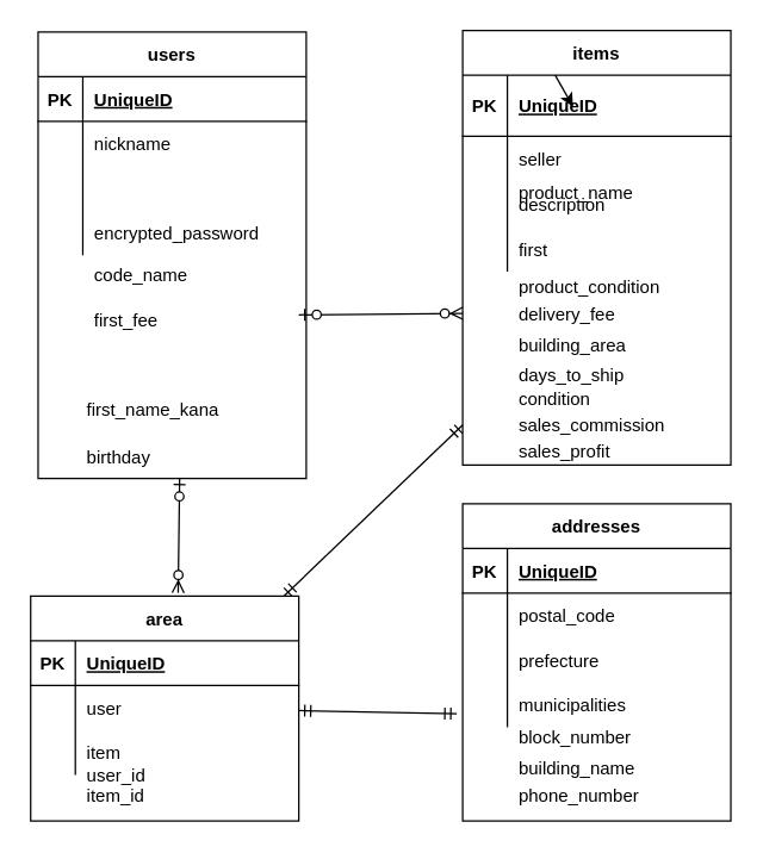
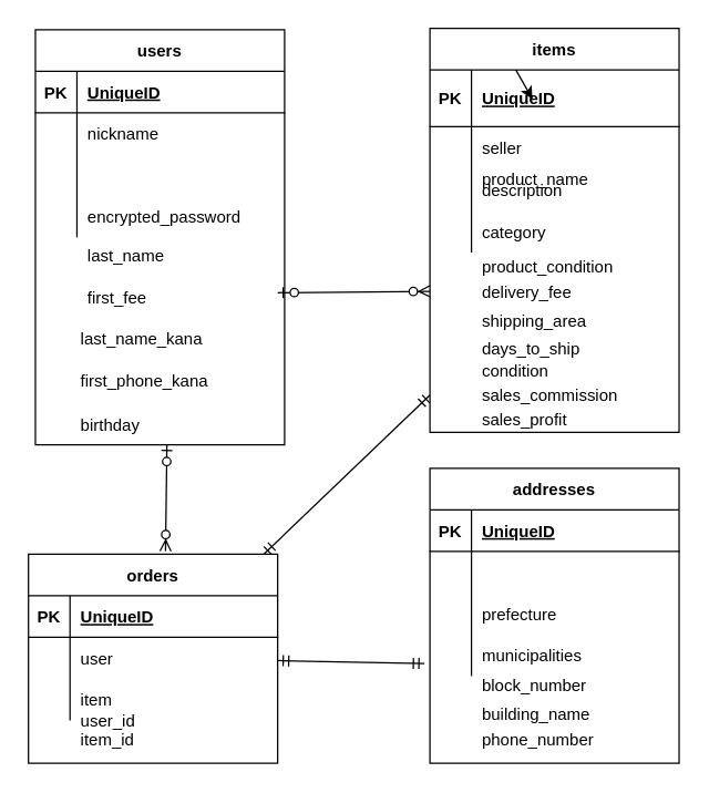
  <mxCell id="0" />
  <mxCell id="1" parent="0" />
  <mxCell id="2" value="users" style="shape=table;startSize=30;container=1;collapsible=1;childLayout=tableLayout;fixedRows=1;rowLines=0;fontStyle=1;align=center;resizeLast=1;" vertex="1" parent="1"><mxGeometry x="25" y="21" width="180" height="300" as="geometry" /></mxCell>
  <mxCell id="3" value="" style="shape=partialRectangle;collapsible=0;dropTarget=0;pointerEvents=0;fillColor=none;top=0;left=0;bottom=1;right=0;points=[[0,0.5],[1,0.5]];portConstraint=eastwest;" vertex="1" parent="2"><mxGeometry y="30" width="180" height="30" as="geometry" /></mxCell>
  <mxCell id="4" value="PK" style="shape=partialRectangle;connectable=0;fillColor=none;top=0;left=0;bottom=0;right=0;fontStyle=1;overflow=hidden;" vertex="1" parent="3"><mxGeometry width="30" height="30" as="geometry" /></mxCell>
  <mxCell id="5" value="UniqueID" style="shape=partialRectangle;connectable=0;fillColor=none;top=0;left=0;bottom=0;right=0;align=left;spacingLeft=6;fontStyle=5;overflow=hidden;" vertex="1" parent="3"><mxGeometry x="30" width="150" height="30" as="geometry" /></mxCell>
  <mxCell id="6" value="" style="shape=partialRectangle;collapsible=0;dropTarget=0;pointerEvents=0;fillColor=none;top=0;left=0;bottom=0;right=0;points=[[0,0.5],[1,0.5]];portConstraint=eastwest;" vertex="1" parent="2"><mxGeometry y="60" width="180" height="30" as="geometry" /></mxCell>
  <mxCell id="7" value="" style="shape=partialRectangle;connectable=0;fillColor=none;top=0;left=0;bottom=0;right=0;editable=1;overflow=hidden;" vertex="1" parent="6"><mxGeometry width="30" height="30" as="geometry" /></mxCell>
  <mxCell id="8" value="nickname" style="shape=partialRectangle;connectable=0;fillColor=none;top=0;left=0;bottom=0;right=0;align=left;spacingLeft=6;overflow=hidden;" vertex="1" parent="6"><mxGeometry x="30" width="150" height="30" as="geometry" /></mxCell>
  <mxCell id="9" value="" style="shape=partialRectangle;collapsible=0;dropTarget=0;pointerEvents=0;fillColor=none;top=0;left=0;bottom=0;right=0;points=[[0,0.5],[1,0.5]];portConstraint=eastwest;" vertex="1" parent="2"><mxGeometry y="90" width="180" height="30" as="geometry" /></mxCell>
  <mxCell id="10" value="" style="shape=partialRectangle;connectable=0;fillColor=none;top=0;left=0;bottom=0;right=0;editable=1;overflow=hidden;" vertex="1" parent="9"><mxGeometry width="30" height="30" as="geometry" /></mxCell>
  <mxCell id="11" value="" style="shape=partialRectangle;collapsible=0;dropTarget=0;pointerEvents=0;fillColor=none;top=0;left=0;bottom=0;right=0;points=[[0,0.5],[1,0.5]];portConstraint=eastwest;" vertex="1" parent="2"><mxGeometry y="120" width="180" height="30" as="geometry" /></mxCell>
  <mxCell id="12" value="" style="shape=partialRectangle;connectable=0;fillColor=none;top=0;left=0;bottom=0;right=0;editable=1;overflow=hidden;" vertex="1" parent="11"><mxGeometry width="30" height="30" as="geometry" /></mxCell>
  <mxCell id="13" value="encrypted_password" style="shape=partialRectangle;connectable=0;fillColor=none;top=0;left=0;bottom=0;right=0;align=left;spacingLeft=6;overflow=hidden;" vertex="1" parent="11"><mxGeometry x="30" width="150" height="30" as="geometry" /></mxCell>
  <mxCell id="14" style="edgeStyle=none;html=1;exitX=0.25;exitY=0;exitDx=0;exitDy=0;" edge="1" parent="1" source="15"><mxGeometry relative="1" as="geometry"><mxPoint x="384" y="71" as="targetPoint" /></mxGeometry></mxCell>
  <mxCell id="15" value="items" style="shape=table;startSize=30;container=1;collapsible=1;childLayout=tableLayout;fixedRows=1;rowLines=0;fontStyle=1;align=center;resizeLast=1;" vertex="1" parent="1"><mxGeometry x="310" y="20" width="180" height="292" as="geometry" /></mxCell>
  <mxCell id="16" value="" style="shape=partialRectangle;collapsible=0;dropTarget=0;pointerEvents=0;fillColor=none;top=0;left=0;bottom=1;right=0;points=[[0,0.5],[1,0.5]];portConstraint=eastwest;" vertex="1" parent="15"><mxGeometry y="30" width="180" height="41" as="geometry" /></mxCell>
  <mxCell id="17" value="PK" style="shape=partialRectangle;connectable=0;fillColor=none;top=0;left=0;bottom=0;right=0;fontStyle=1;overflow=hidden;" vertex="1" parent="16"><mxGeometry width="30" height="41" as="geometry" /></mxCell>
  <mxCell id="18" value="UniqueID" style="shape=partialRectangle;connectable=0;fillColor=none;top=0;left=0;bottom=0;right=0;align=left;spacingLeft=6;fontStyle=5;overflow=hidden;" vertex="1" parent="16"><mxGeometry x="30" width="150" height="41" as="geometry" /></mxCell>
  <mxCell id="19" value="" style="shape=partialRectangle;collapsible=0;dropTarget=0;pointerEvents=0;fillColor=none;top=0;left=0;bottom=0;right=0;points=[[0,0.5],[1,0.5]];portConstraint=eastwest;" vertex="1" parent="15"><mxGeometry y="71" width="180" height="31" as="geometry" /></mxCell>
  <mxCell id="20" value="" style="shape=partialRectangle;connectable=0;fillColor=none;top=0;left=0;bottom=0;right=0;editable=1;overflow=hidden;" vertex="1" parent="19"><mxGeometry width="30" height="31" as="geometry" /></mxCell>
  <mxCell id="21" value="seller" style="shape=partialRectangle;connectable=0;fillColor=none;top=0;left=0;bottom=0;right=0;align=left;spacingLeft=6;overflow=hidden;" vertex="1" parent="19"><mxGeometry x="30" width="150" height="31" as="geometry" /></mxCell>
  <mxCell id="22" value="" style="shape=partialRectangle;collapsible=0;dropTarget=0;pointerEvents=0;fillColor=none;top=0;left=0;bottom=0;right=0;points=[[0,0.5],[1,0.5]];portConstraint=eastwest;" vertex="1" parent="15"><mxGeometry y="102" width="180" height="30" as="geometry" /></mxCell>
  <mxCell id="23" value="" style="shape=partialRectangle;connectable=0;fillColor=none;top=0;left=0;bottom=0;right=0;editable=1;overflow=hidden;" vertex="1" parent="22"><mxGeometry width="30" height="30" as="geometry" /></mxCell>
  <mxCell id="24" value="description" style="shape=partialRectangle;connectable=0;fillColor=none;top=0;left=0;bottom=0;right=0;align=left;spacingLeft=6;overflow=hidden;" vertex="1" parent="22"><mxGeometry x="30" width="150" height="30" as="geometry" /></mxCell>
  <mxCell id="25" value="" style="shape=partialRectangle;collapsible=0;dropTarget=0;pointerEvents=0;fillColor=none;top=0;left=0;bottom=0;right=0;points=[[0,0.5],[1,0.5]];portConstraint=eastwest;" vertex="1" parent="15"><mxGeometry y="132" width="180" height="30" as="geometry" /></mxCell>
  <mxCell id="26" value="" style="shape=partialRectangle;connectable=0;fillColor=none;top=0;left=0;bottom=0;right=0;editable=1;overflow=hidden;" vertex="1" parent="25"><mxGeometry width="30" height="30" as="geometry" /></mxCell>
- <mxCell id="27" value="first" style="shape=partialRectangle;connectable=0;fillColor=none;top=0;left=0;bottom=0;right=0;align=left;spacingLeft=6;overflow=hidden;" vertex="1" parent="25"><mxGeometry x="30" width="150" height="30" as="geometry" /></mxCell>
- <mxCell id="28" value="code_name" style="shape=partialRectangle;connectable=0;fillColor=none;top=0;left=0;bottom=0;right=0;align=left;spacingLeft=6;overflow=hidden;" vertex="1" parent="1"><mxGeometry x="55" y="169" width="150" height="30" as="geometry" /></mxCell>
+ <mxCell id="27" value="category" style="shape=partialRectangle;connectable=0;fillColor=none;top=0;left=0;bottom=0;right=0;align=left;spacingLeft=6;overflow=hidden;" vertex="1" parent="25"><mxGeometry x="30" width="150" height="30" as="geometry" /></mxCell>
+ <mxCell id="28" value="last_name" style="shape=partialRectangle;connectable=0;fillColor=none;top=0;left=0;bottom=0;right=0;align=left;spacingLeft=6;overflow=hidden;" vertex="1" parent="1"><mxGeometry x="55" y="169" width="150" height="30" as="geometry" /></mxCell>
  <mxCell id="29" value="first_fee" style="shape=partialRectangle;connectable=0;fillColor=none;top=0;left=0;bottom=0;right=0;align=left;spacingLeft=6;overflow=hidden;" vertex="1" parent="1"><mxGeometry x="55" y="199" width="150" height="30" as="geometry" /></mxCell>
- <mxCell id="31" value="first_name_kana" style="shape=partialRectangle;connectable=0;fillColor=none;top=0;left=0;bottom=0;right=0;align=left;spacingLeft=6;overflow=hidden;" vertex="1" parent="1"><mxGeometry x="50" y="259" width="150" height="30" as="geometry" /></mxCell>
+ <mxCell id="30" value="last_name_kana" style="shape=partialRectangle;connectable=0;fillColor=none;top=0;left=0;bottom=0;right=0;align=left;spacingLeft=6;overflow=hidden;" vertex="1" parent="1"><mxGeometry x="50" y="229" width="150" height="30" as="geometry" /></mxCell>
+ <mxCell id="31" value="first_phone_kana" style="shape=partialRectangle;connectable=0;fillColor=none;top=0;left=0;bottom=0;right=0;align=left;spacingLeft=6;overflow=hidden;" vertex="1" parent="1"><mxGeometry x="50" y="259" width="150" height="30" as="geometry" /></mxCell>
  <mxCell id="32" value="birthday" style="shape=partialRectangle;connectable=0;fillColor=none;top=0;left=0;bottom=0;right=0;align=left;spacingLeft=6;overflow=hidden;" vertex="1" parent="1"><mxGeometry x="50" y="291" width="150" height="30" as="geometry" /></mxCell>
  <mxCell id="33" value="" style="shape=partialRectangle;collapsible=0;dropTarget=0;pointerEvents=0;fillColor=none;top=0;left=0;bottom=0;right=0;points=[[0,0.5],[1,0.5]];portConstraint=eastwest;" vertex="1" parent="1"><mxGeometry x="310" y="177" width="180" height="30" as="geometry" /></mxCell>
  <mxCell id="34" value="" style="shape=partialRectangle;connectable=0;fillColor=none;top=0;left=0;bottom=0;right=0;editable=1;overflow=hidden;" vertex="1" parent="33"><mxGeometry width="30" height="30" as="geometry" /></mxCell>
  <mxCell id="35" value="product_condition" style="shape=partialRectangle;connectable=0;fillColor=none;top=0;left=0;bottom=0;right=0;align=left;spacingLeft=6;overflow=hidden;" vertex="1" parent="33"><mxGeometry x="30" width="150" height="30" as="geometry" /></mxCell>
  <mxCell id="36" value="" style="shape=partialRectangle;collapsible=0;dropTarget=0;pointerEvents=0;fillColor=none;top=0;left=0;bottom=0;right=0;points=[[0,0.5],[1,0.5]];portConstraint=eastwest;" vertex="1" parent="1"><mxGeometry x="310" y="195" width="180" height="30" as="geometry" /></mxCell>
  <mxCell id="37" value="" style="shape=partialRectangle;connectable=0;fillColor=none;top=0;left=0;bottom=0;right=0;editable=1;overflow=hidden;" vertex="1" parent="36"><mxGeometry width="30" height="30" as="geometry" /></mxCell>
  <mxCell id="38" value="delivery_fee" style="shape=partialRectangle;connectable=0;fillColor=none;top=0;left=0;bottom=0;right=0;align=left;spacingLeft=6;overflow=hidden;" vertex="1" parent="36"><mxGeometry x="30" width="150" height="30" as="geometry" /></mxCell>
  <mxCell id="39" value="" style="shape=partialRectangle;collapsible=0;dropTarget=0;pointerEvents=0;fillColor=none;top=0;left=0;bottom=0;right=0;points=[[0,0.5],[1,0.5]];portConstraint=eastwest;" vertex="1" parent="1"><mxGeometry x="310" y="216" width="180" height="30" as="geometry" /></mxCell>
  <mxCell id="40" value="" style="shape=partialRectangle;connectable=0;fillColor=none;top=0;left=0;bottom=0;right=0;editable=1;overflow=hidden;" vertex="1" parent="39"><mxGeometry width="30" height="30" as="geometry" /></mxCell>
- <mxCell id="41" value="building_area" style="shape=partialRectangle;connectable=0;fillColor=none;top=0;left=0;bottom=0;right=0;align=left;spacingLeft=6;overflow=hidden;" vertex="1" parent="39"><mxGeometry x="30" width="150" height="30" as="geometry" /></mxCell>
+ <mxCell id="41" value="shipping_area" style="shape=partialRectangle;connectable=0;fillColor=none;top=0;left=0;bottom=0;right=0;align=left;spacingLeft=6;overflow=hidden;" vertex="1" parent="39"><mxGeometry x="30" width="150" height="30" as="geometry" /></mxCell>
  <mxCell id="42" value="" style="shape=partialRectangle;collapsible=0;dropTarget=0;pointerEvents=0;fillColor=none;top=0;left=0;bottom=0;right=0;points=[[0,0.5],[1,0.5]];portConstraint=eastwest;" vertex="1" parent="1"><mxGeometry x="310" y="236" width="180" height="30" as="geometry" /></mxCell>
  <mxCell id="43" value="" style="shape=partialRectangle;connectable=0;fillColor=none;top=0;left=0;bottom=0;right=0;editable=1;overflow=hidden;" vertex="1" parent="42"><mxGeometry width="30" height="30" as="geometry" /></mxCell>
  <mxCell id="44" value="days_to_ship" style="shape=partialRectangle;connectable=0;fillColor=none;top=0;left=0;bottom=0;right=0;align=left;spacingLeft=6;overflow=hidden;" vertex="1" parent="42"><mxGeometry x="30" width="150" height="30" as="geometry" /></mxCell>
  <mxCell id="45" value="" style="shape=partialRectangle;collapsible=0;dropTarget=0;pointerEvents=0;fillColor=none;top=0;left=0;bottom=0;right=0;points=[[0,0.5],[1,0.5]];portConstraint=eastwest;" vertex="1" parent="1"><mxGeometry x="310" y="252" width="180" height="30" as="geometry" /></mxCell>
  <mxCell id="46" value="" style="shape=partialRectangle;connectable=0;fillColor=none;top=0;left=0;bottom=0;right=0;editable=1;overflow=hidden;" vertex="1" parent="45"><mxGeometry width="30" height="30" as="geometry" /></mxCell>
  <mxCell id="47" value="condition" style="shape=partialRectangle;connectable=0;fillColor=none;top=0;left=0;bottom=0;right=0;align=left;spacingLeft=6;overflow=hidden;" vertex="1" parent="45"><mxGeometry x="30" width="150" height="30" as="geometry" /></mxCell>
  <mxCell id="48" value="" style="shape=partialRectangle;collapsible=0;dropTarget=0;pointerEvents=0;fillColor=none;top=0;left=0;bottom=0;right=0;points=[[0,0.5],[1,0.5]];portConstraint=eastwest;" vertex="1" parent="1"><mxGeometry x="310" y="270" width="180" height="30" as="geometry" /></mxCell>
  <mxCell id="49" value="" style="shape=partialRectangle;connectable=0;fillColor=none;top=0;left=0;bottom=0;right=0;editable=1;overflow=hidden;" vertex="1" parent="48"><mxGeometry width="30" height="30" as="geometry" /></mxCell>
  <mxCell id="50" value="sales_commission" style="shape=partialRectangle;connectable=0;fillColor=none;top=0;left=0;bottom=0;right=0;align=left;spacingLeft=6;overflow=hidden;" vertex="1" parent="48"><mxGeometry x="30" width="150" height="30" as="geometry" /></mxCell>
  <mxCell id="51" value="" style="shape=partialRectangle;collapsible=0;dropTarget=0;pointerEvents=0;fillColor=none;top=0;left=0;bottom=0;right=0;points=[[0,0.5],[1,0.5]];portConstraint=eastwest;" vertex="1" parent="1"><mxGeometry x="310" y="287" width="180" height="30" as="geometry" /></mxCell>
  <mxCell id="52" value="" style="shape=partialRectangle;connectable=0;fillColor=none;top=0;left=0;bottom=0;right=0;editable=1;overflow=hidden;" vertex="1" parent="51"><mxGeometry width="30" height="30" as="geometry" /></mxCell>
  <mxCell id="53" value="sales_profit" style="shape=partialRectangle;connectable=0;fillColor=none;top=0;left=0;bottom=0;right=0;align=left;spacingLeft=6;overflow=hidden;" vertex="1" parent="51"><mxGeometry x="30" width="150" height="30" as="geometry" /></mxCell>
- <mxCell id="54" value="area" style="shape=table;startSize=30;container=1;collapsible=1;childLayout=tableLayout;fixedRows=1;rowLines=0;fontStyle=1;align=center;resizeLast=1;" vertex="1" parent="1"><mxGeometry x="20" y="400" width="180" height="151" as="geometry" /></mxCell>
+ <mxCell id="54" value="orders" style="shape=table;startSize=30;container=1;collapsible=1;childLayout=tableLayout;fixedRows=1;rowLines=0;fontStyle=1;align=center;resizeLast=1;" vertex="1" parent="1"><mxGeometry x="20" y="400" width="180" height="151" as="geometry" /></mxCell>
  <mxCell id="55" value="" style="shape=partialRectangle;collapsible=0;dropTarget=0;pointerEvents=0;fillColor=none;top=0;left=0;bottom=1;right=0;points=[[0,0.5],[1,0.5]];portConstraint=eastwest;" vertex="1" parent="54"><mxGeometry y="30" width="180" height="30" as="geometry" /></mxCell>
  <mxCell id="56" value="PK" style="shape=partialRectangle;connectable=0;fillColor=none;top=0;left=0;bottom=0;right=0;fontStyle=1;overflow=hidden;" vertex="1" parent="55"><mxGeometry width="30" height="30" as="geometry" /></mxCell>
  <mxCell id="57" value="UniqueID" style="shape=partialRectangle;connectable=0;fillColor=none;top=0;left=0;bottom=0;right=0;align=left;spacingLeft=6;fontStyle=5;overflow=hidden;" vertex="1" parent="55"><mxGeometry x="30" width="150" height="30" as="geometry" /></mxCell>
  <mxCell id="58" value="" style="shape=partialRectangle;collapsible=0;dropTarget=0;pointerEvents=0;fillColor=none;top=0;left=0;bottom=0;right=0;points=[[0,0.5],[1,0.5]];portConstraint=eastwest;" vertex="1" parent="54"><mxGeometry y="60" width="180" height="30" as="geometry" /></mxCell>
  <mxCell id="59" value="" style="shape=partialRectangle;connectable=0;fillColor=none;top=0;left=0;bottom=0;right=0;editable=1;overflow=hidden;" vertex="1" parent="58"><mxGeometry width="30" height="30" as="geometry" /></mxCell>
  <mxCell id="60" value="user" style="shape=partialRectangle;connectable=0;fillColor=none;top=0;left=0;bottom=0;right=0;align=left;spacingLeft=6;overflow=hidden;" vertex="1" parent="58"><mxGeometry x="30" width="150" height="30" as="geometry" /></mxCell>
  <mxCell id="61" value="" style="shape=partialRectangle;collapsible=0;dropTarget=0;pointerEvents=0;fillColor=none;top=0;left=0;bottom=0;right=0;points=[[0,0.5],[1,0.5]];portConstraint=eastwest;" vertex="1" parent="54"><mxGeometry y="90" width="180" height="30" as="geometry" /></mxCell>
  <mxCell id="62" value="" style="shape=partialRectangle;connectable=0;fillColor=none;top=0;left=0;bottom=0;right=0;editable=1;overflow=hidden;" vertex="1" parent="61"><mxGeometry width="30" height="30" as="geometry" /></mxCell>
  <mxCell id="63" value="item" style="shape=partialRectangle;connectable=0;fillColor=none;top=0;left=0;bottom=0;right=0;align=left;spacingLeft=6;overflow=hidden;" vertex="1" parent="61"><mxGeometry x="30" width="150" height="30" as="geometry" /></mxCell>
  <mxCell id="64" value="addresses" style="shape=table;startSize=30;container=1;collapsible=1;childLayout=tableLayout;fixedRows=1;rowLines=0;fontStyle=1;align=center;resizeLast=1;" vertex="1" parent="1"><mxGeometry x="310" y="338" width="180" height="213" as="geometry" /></mxCell>
  <mxCell id="65" value="" style="shape=partialRectangle;collapsible=0;dropTarget=0;pointerEvents=0;fillColor=none;top=0;left=0;bottom=1;right=0;points=[[0,0.5],[1,0.5]];portConstraint=eastwest;" vertex="1" parent="64"><mxGeometry y="30" width="180" height="30" as="geometry" /></mxCell>
  <mxCell id="66" value="PK" style="shape=partialRectangle;connectable=0;fillColor=none;top=0;left=0;bottom=0;right=0;fontStyle=1;overflow=hidden;" vertex="1" parent="65"><mxGeometry width="30" height="30" as="geometry" /></mxCell>
  <mxCell id="67" value="UniqueID" style="shape=partialRectangle;connectable=0;fillColor=none;top=0;left=0;bottom=0;right=0;align=left;spacingLeft=6;fontStyle=5;overflow=hidden;" vertex="1" parent="65"><mxGeometry x="30" width="150" height="30" as="geometry" /></mxCell>
  <mxCell id="68" value="" style="shape=partialRectangle;collapsible=0;dropTarget=0;pointerEvents=0;fillColor=none;top=0;left=0;bottom=0;right=0;points=[[0,0.5],[1,0.5]];portConstraint=eastwest;" vertex="1" parent="64"><mxGeometry y="60" width="180" height="30" as="geometry" /></mxCell>
  <mxCell id="69" value="" style="shape=partialRectangle;connectable=0;fillColor=none;top=0;left=0;bottom=0;right=0;editable=1;overflow=hidden;" vertex="1" parent="68"><mxGeometry width="30" height="30" as="geometry" /></mxCell>
- <mxCell id="70" value="postal_code" style="shape=partialRectangle;connectable=0;fillColor=none;top=0;left=0;bottom=0;right=0;align=left;spacingLeft=6;overflow=hidden;" vertex="1" parent="68"><mxGeometry x="30" width="150" height="30" as="geometry" /></mxCell>
  <mxCell id="71" value="" style="shape=partialRectangle;collapsible=0;dropTarget=0;pointerEvents=0;fillColor=none;top=0;left=0;bottom=0;right=0;points=[[0,0.5],[1,0.5]];portConstraint=eastwest;" vertex="1" parent="64"><mxGeometry y="90" width="180" height="30" as="geometry" /></mxCell>
  <mxCell id="72" value="" style="shape=partialRectangle;connectable=0;fillColor=none;top=0;left=0;bottom=0;right=0;editable=1;overflow=hidden;" vertex="1" parent="71"><mxGeometry width="30" height="30" as="geometry" /></mxCell>
  <mxCell id="73" value="prefecture" style="shape=partialRectangle;connectable=0;fillColor=none;top=0;left=0;bottom=0;right=0;align=left;spacingLeft=6;overflow=hidden;" vertex="1" parent="71"><mxGeometry x="30" width="150" height="30" as="geometry" /></mxCell>
  <mxCell id="74" value="" style="shape=partialRectangle;collapsible=0;dropTarget=0;pointerEvents=0;fillColor=none;top=0;left=0;bottom=0;right=0;points=[[0,0.5],[1,0.5]];portConstraint=eastwest;" vertex="1" parent="64"><mxGeometry y="120" width="180" height="30" as="geometry" /></mxCell>
  <mxCell id="75" value="" style="shape=partialRectangle;connectable=0;fillColor=none;top=0;left=0;bottom=0;right=0;editable=1;overflow=hidden;" vertex="1" parent="74"><mxGeometry width="30" height="30" as="geometry" /></mxCell>
  <mxCell id="76" value="municipalities" style="shape=partialRectangle;connectable=0;fillColor=none;top=0;left=0;bottom=0;right=0;align=left;spacingLeft=6;overflow=hidden;" vertex="1" parent="74"><mxGeometry x="30" width="150" height="30" as="geometry" /></mxCell>
  <mxCell id="77" value="" style="shape=partialRectangle;collapsible=0;dropTarget=0;pointerEvents=0;fillColor=none;top=0;left=0;bottom=0;right=0;points=[[0,0.5],[1,0.5]];portConstraint=eastwest;" vertex="1" parent="1"><mxGeometry x="310" y="479" width="180" height="30" as="geometry" /></mxCell>
  <mxCell id="78" value="" style="shape=partialRectangle;connectable=0;fillColor=none;top=0;left=0;bottom=0;right=0;editable=1;overflow=hidden;" vertex="1" parent="77"><mxGeometry width="30" height="30" as="geometry" /></mxCell>
  <mxCell id="79" value="block_number" style="shape=partialRectangle;connectable=0;fillColor=none;top=0;left=0;bottom=0;right=0;align=left;spacingLeft=6;overflow=hidden;" vertex="1" parent="77"><mxGeometry x="30" width="150" height="30" as="geometry" /></mxCell>
  <mxCell id="80" value="" style="shape=partialRectangle;collapsible=0;dropTarget=0;pointerEvents=0;fillColor=none;top=0;left=0;bottom=0;right=0;points=[[0,0.5],[1,0.5]];portConstraint=eastwest;" vertex="1" parent="1"><mxGeometry x="310" y="495" width="180" height="40" as="geometry" /></mxCell>
  <mxCell id="81" value="" style="shape=partialRectangle;connectable=0;fillColor=none;top=0;left=0;bottom=0;right=0;editable=1;overflow=hidden;" vertex="1" parent="80"><mxGeometry width="30" height="40" as="geometry" /></mxCell>
  <mxCell id="82" value="building_name" style="shape=partialRectangle;connectable=0;fillColor=none;top=0;left=0;bottom=0;right=0;align=left;spacingLeft=6;overflow=hidden;" vertex="1" parent="80"><mxGeometry x="30" width="150" height="40" as="geometry" /></mxCell>
  <mxCell id="83" value="" style="shape=partialRectangle;collapsible=0;dropTarget=0;pointerEvents=0;fillColor=none;top=0;left=0;bottom=0;right=0;points=[[0,0.5],[1,0.5]];portConstraint=eastwest;" vertex="1" parent="1"><mxGeometry x="310" y="519" width="180" height="30" as="geometry" /></mxCell>
  <mxCell id="84" value="" style="shape=partialRectangle;connectable=0;fillColor=none;top=0;left=0;bottom=0;right=0;editable=1;overflow=hidden;" vertex="1" parent="83"><mxGeometry width="30" height="30" as="geometry" /></mxCell>
  <mxCell id="85" value="phone_number" style="shape=partialRectangle;connectable=0;fillColor=none;top=0;left=0;bottom=0;right=0;align=left;spacingLeft=6;overflow=hidden;" vertex="1" parent="83"><mxGeometry x="30" width="150" height="30" as="geometry" /></mxCell>
  <mxCell id="86" value="" style="fontSize=12;html=1;endArrow=ERzeroToMany;startArrow=ERzeroToOne;entryX=0.55;entryY=-0.015;entryDx=0;entryDy=0;entryPerimeter=0;" edge="1" parent="1" target="54"><mxGeometry width="100" height="100" relative="1" as="geometry"><mxPoint x="120" y="321" as="sourcePoint" /><mxPoint x="270" y="321" as="targetPoint" /></mxGeometry></mxCell>
  <mxCell id="87" value="" style="fontSize=12;html=1;endArrow=ERzeroToMany;startArrow=ERzeroToOne;entryX=0;entryY=0.5;entryDx=0;entryDy=0;" edge="1" parent="1" target="36"><mxGeometry width="100" height="100" relative="1" as="geometry"><mxPoint x="200" y="211" as="sourcePoint" /><mxPoint x="300" y="111" as="targetPoint" /></mxGeometry></mxCell>
  <mxCell id="88" value="" style="fontSize=12;html=1;endArrow=ERmandOne;startArrow=ERmandOne;entryX=-0.022;entryY=0;entryDx=0;entryDy=0;entryPerimeter=0;" edge="1" parent="1" source="58" target="77"><mxGeometry width="100" height="100" relative="1" as="geometry"><mxPoint x="210" y="601" as="sourcePoint" /><mxPoint x="310" y="501" as="targetPoint" /></mxGeometry></mxCell>
  <mxCell id="89" value="" style="fontSize=12;html=1;endArrow=ERmandOne;startArrow=ERmandOne;exitX=0.944;exitY=0;exitDx=0;exitDy=0;exitPerimeter=0;entryX=0;entryY=0.5;entryDx=0;entryDy=0;" edge="1" parent="1" source="54" target="48"><mxGeometry width="100" height="100" relative="1" as="geometry"><mxPoint x="210" y="331" as="sourcePoint" /><mxPoint x="310" y="231" as="targetPoint" /></mxGeometry></mxCell>
  <mxCell id="90" value="product_name" style="shape=partialRectangle;connectable=0;fillColor=none;top=0;left=0;bottom=0;right=0;align=left;spacingLeft=6;overflow=hidden;" vertex="1" parent="1"><mxGeometry x="340" y="114" width="150" height="30" as="geometry" /></mxCell>
  <mxCell id="91" value="" style="shape=partialRectangle;collapsible=0;dropTarget=0;pointerEvents=0;fillColor=none;top=0;left=0;bottom=0;right=0;points=[[0,0.5],[1,0.5]];portConstraint=eastwest;" vertex="1" parent="1"><mxGeometry x="20" y="505" width="180" height="30" as="geometry" /></mxCell>
  <mxCell id="92" value="" style="shape=partialRectangle;connectable=0;fillColor=none;top=0;left=0;bottom=0;right=0;editable=1;overflow=hidden;" vertex="1" parent="91"><mxGeometry width="30" height="30" as="geometry" /></mxCell>
  <mxCell id="93" value="user_id" style="shape=partialRectangle;connectable=0;fillColor=none;top=0;left=0;bottom=0;right=0;align=left;spacingLeft=6;overflow=hidden;" vertex="1" parent="91"><mxGeometry x="30" width="150" height="30" as="geometry" /></mxCell>
  <mxCell id="94" value="" style="shape=partialRectangle;collapsible=0;dropTarget=0;pointerEvents=0;fillColor=none;top=0;left=0;bottom=0;right=0;points=[[0,0.5],[1,0.5]];portConstraint=eastwest;" vertex="1" parent="1"><mxGeometry x="20" y="519" width="180" height="30" as="geometry" /></mxCell>
  <mxCell id="95" value="" style="shape=partialRectangle;connectable=0;fillColor=none;top=0;left=0;bottom=0;right=0;editable=1;overflow=hidden;" vertex="1" parent="94"><mxGeometry width="30" height="30" as="geometry" /></mxCell>
  <mxCell id="96" value="item_id" style="shape=partialRectangle;connectable=0;fillColor=none;top=0;left=0;bottom=0;right=0;align=left;spacingLeft=6;overflow=hidden;" vertex="1" parent="94"><mxGeometry x="30" width="150" height="30" as="geometry" /></mxCell>
